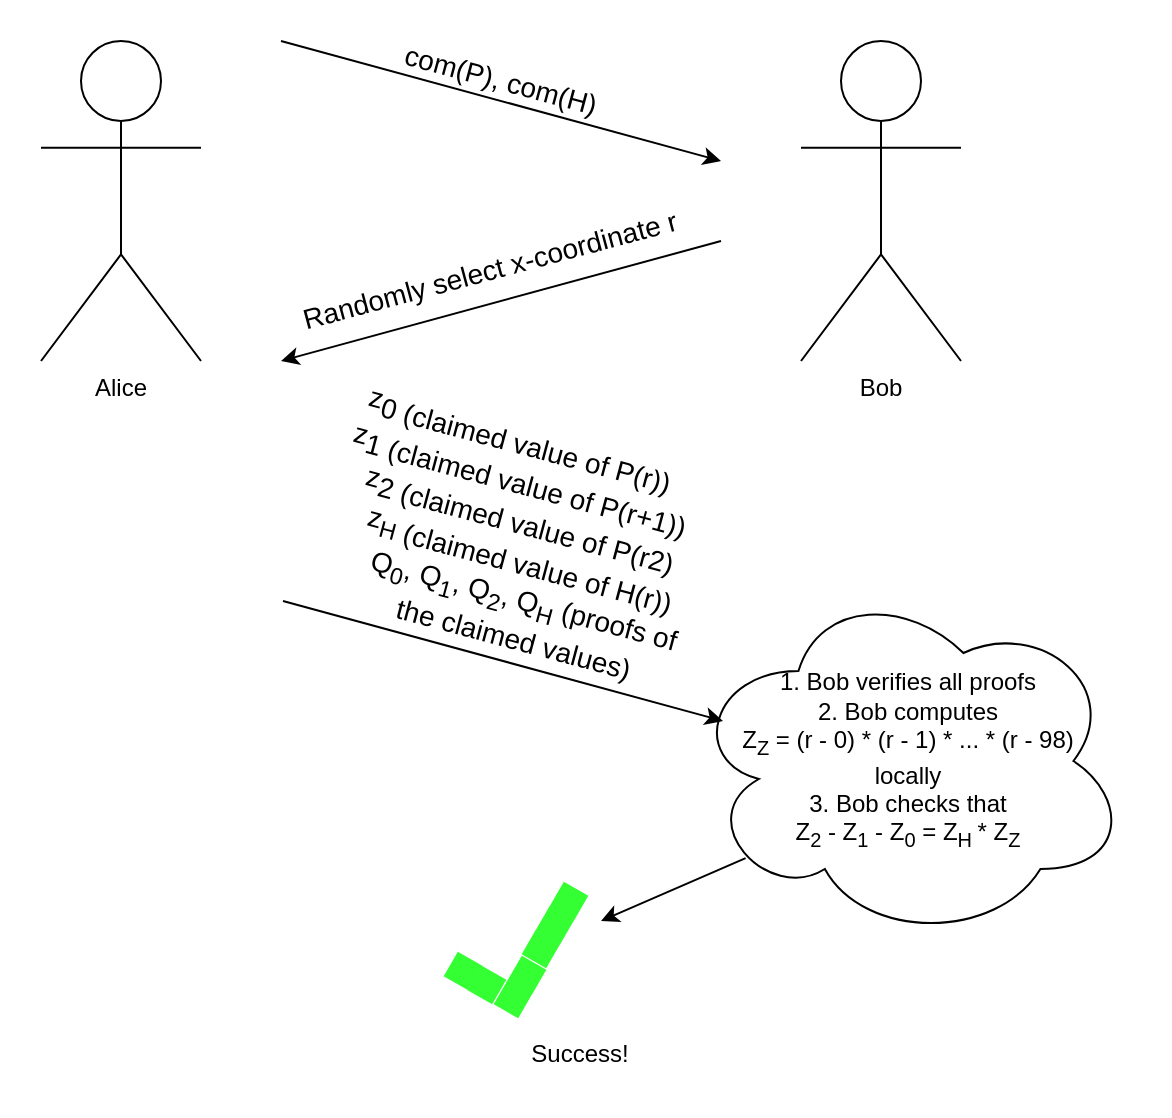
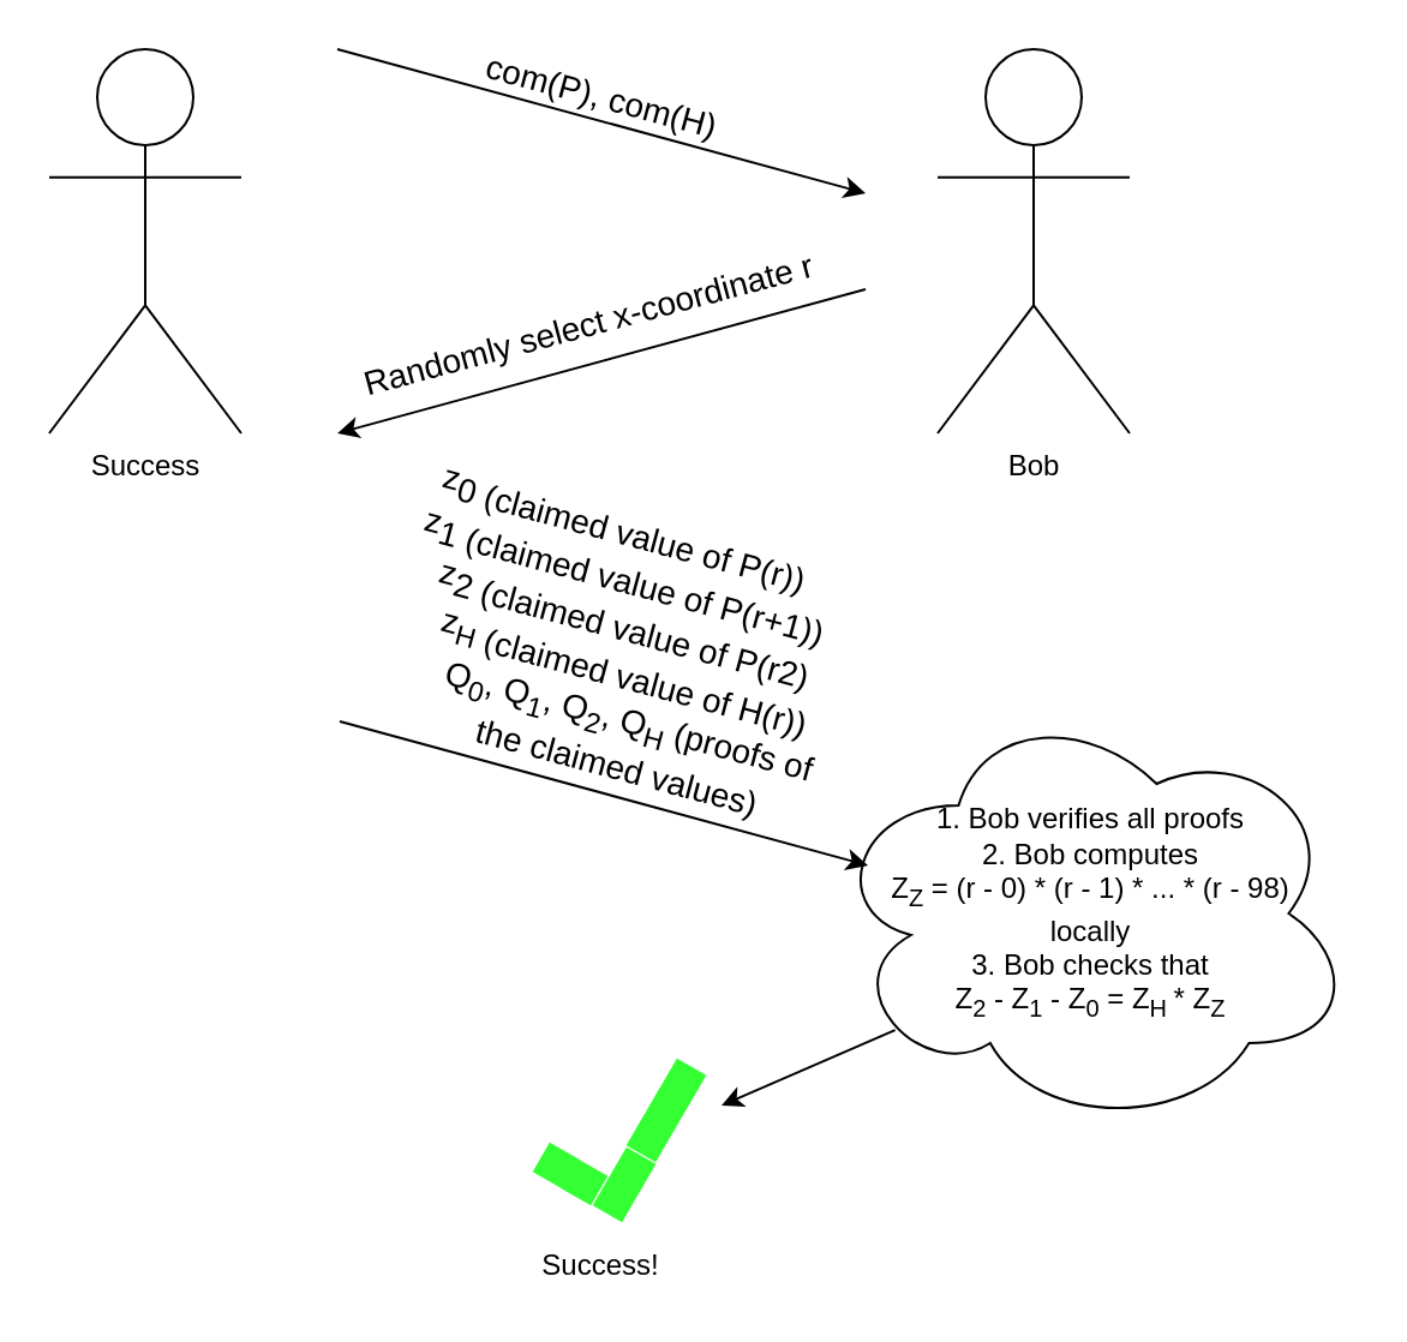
  <mxCell id="0" />
  <mxCell id="1" parent="0" />
- <mxCell id="2" value="Alice" style="shape=umlActor;verticalLabelPosition=bottom;verticalAlign=top;html=1;outlineConnect=0;" parent="1" vertex="1"><mxGeometry x="20" y="20" width="80" height="160" as="geometry" /></mxCell>
- <mxCell id="3" value="Bob" style="shape=umlActor;verticalLabelPosition=bottom;verticalAlign=top;html=1;outlineConnect=0;" parent="1" vertex="1"><mxGeometry x="400" y="20" width="80" height="160" as="geometry" /></mxCell>
+ <mxCell id="2" value="Success" style="shape=umlActor;verticalLabelPosition=bottom;verticalAlign=top;html=1;outlineConnect=0;" parent="1" vertex="1"><mxGeometry x="20" y="20" width="80" height="160" as="geometry" /></mxCell>
+ <mxCell id="3" value="Bob" style="shape=umlActor;verticalLabelPosition=bottom;verticalAlign=top;html=1;outlineConnect=0;" parent="1" vertex="1"><mxGeometry x="390" y="20" width="80" height="160" as="geometry" /></mxCell>
  <mxCell id="4" value="" style="endArrow=classic;html=1;" parent="1" edge="1"><mxGeometry width="50" height="50" relative="1" as="geometry"><mxPoint x="140" y="20" as="sourcePoint" /><mxPoint x="360" y="80" as="targetPoint" /></mxGeometry></mxCell>
  <mxCell id="5" value="com(P), com(H)" style="text;html=1;strokeColor=none;fillColor=none;align=center;verticalAlign=middle;whiteSpace=wrap;rounded=0;rotation=15;fontSize=14;" parent="1" vertex="1"><mxGeometry x="141" y="30.13" width="218.98" height="20" as="geometry" /></mxCell>
  <mxCell id="6" value="" style="endArrow=classic;html=1;" parent="1" edge="1"><mxGeometry width="50" height="50" relative="1" as="geometry"><mxPoint x="360" y="120" as="sourcePoint" /><mxPoint x="140" y="180" as="targetPoint" /></mxGeometry></mxCell>
  <mxCell id="7" value="Randomly select x-coordinate r" style="text;html=1;strokeColor=none;fillColor=none;align=center;verticalAlign=middle;whiteSpace=wrap;rounded=0;rotation=-15;fontSize=14;" parent="1" vertex="1"><mxGeometry x="140" y="125" width="210" height="20" as="geometry" /></mxCell>
  <mxCell id="8" value="" style="endArrow=classic;html=1;" parent="1" edge="1"><mxGeometry width="50" height="50" relative="1" as="geometry"><mxPoint x="141" y="300" as="sourcePoint" /><mxPoint x="361" y="360" as="targetPoint" /></mxGeometry></mxCell>
  <mxCell id="9" value="&lt;span style=&quot;font-size: 14px&quot;&gt;z&lt;sub style=&quot;font-size: 14px&quot;&gt;0 (claimed value of P(r))&lt;br&gt;&lt;/sub&gt;&lt;/span&gt;" style="text;html=1;strokeColor=none;fillColor=none;align=center;verticalAlign=middle;whiteSpace=wrap;rounded=0;rotation=15;fontSize=14;" parent="1" vertex="1"><mxGeometry x="170" y="210" width="180" height="20" as="geometry" /></mxCell>
  <mxCell id="10" value="z&lt;sub style=&quot;font-size: 14px&quot;&gt;1 (claimed value of P(r+1))&lt;/sub&gt;" style="text;html=1;strokeColor=none;fillColor=none;align=center;verticalAlign=middle;whiteSpace=wrap;rounded=0;rotation=15;fontSize=14;" parent="1" vertex="1"><mxGeometry x="170" y="230" width="180" height="20" as="geometry" /></mxCell>
  <mxCell id="11" value="z&lt;sub style=&quot;font-size: 14px&quot;&gt;2 (claimed value of P(r2)&lt;/sub&gt;" style="text;html=1;strokeColor=none;fillColor=none;align=center;verticalAlign=middle;whiteSpace=wrap;rounded=0;rotation=15;fontSize=14;" parent="1" vertex="1"><mxGeometry x="170" y="250" width="180" height="20" as="geometry" /></mxCell>
  <mxCell id="12" value="z&lt;sub&gt;H&lt;/sub&gt;&lt;sub style=&quot;font-size: 14px&quot;&gt;&amp;nbsp;(claimed value of H(r))&lt;/sub&gt;" style="text;html=1;strokeColor=none;fillColor=none;align=center;verticalAlign=middle;whiteSpace=wrap;rounded=0;rotation=15;fontSize=14;" parent="1" vertex="1"><mxGeometry x="170" y="270" width="180" height="20" as="geometry" /></mxCell>
  <mxCell id="13" value="1. Bob verifies all proofs&lt;br&gt;2. Bob computes&lt;br&gt;Z&lt;sub&gt;Z&lt;/sub&gt;&amp;nbsp;= (r - 0) * (r - 1) * ... * (r - 98)&lt;br&gt;locally&lt;br&gt;3. Bob checks that &lt;br&gt;Z&lt;sub&gt;2&lt;/sub&gt;&amp;nbsp;- Z&lt;sub&gt;1&lt;/sub&gt;&amp;nbsp;- Z&lt;sub&gt;0&lt;/sub&gt;&amp;nbsp;= Z&lt;sub&gt;H &lt;/sub&gt;* Z&lt;sub&gt;Z&lt;/sub&gt;" style="ellipse;shape=cloud;whiteSpace=wrap;html=1;fillColor=none;" parent="1" vertex="1"><mxGeometry x="343.72" y="290" width="220" height="180" as="geometry" /></mxCell>
  <mxCell id="14" value="" style="endArrow=classic;html=1;exitX=0.13;exitY=0.77;exitDx=0;exitDy=0;exitPerimeter=0;" parent="1" source="13" edge="1"><mxGeometry width="50" height="50" relative="1" as="geometry"><mxPoint x="310" y="470" as="sourcePoint" /><mxPoint x="300" y="460" as="targetPoint" /></mxGeometry></mxCell>
- <mxCell id="15" value="Success!" style="text;html=1;strokeColor=none;fillColor=none;align=center;verticalAlign=middle;whiteSpace=wrap;rounded=0;" parent="1" vertex="1"><mxGeometry x="270" y="517" width="40" height="20" as="geometry" /></mxCell>
+ <mxCell id="15" value="Success!" style="text;html=1;strokeColor=none;fillColor=none;align=center;verticalAlign=middle;whiteSpace=wrap;rounded=0;" parent="1" vertex="1"><mxGeometry x="230" y="517" width="40" height="20" as="geometry" /></mxCell>
  <mxCell id="16" value="" style="group;rotation=-15;" parent="1" vertex="1" connectable="0"><mxGeometry x="220" y="447" width="80" height="60" as="geometry" /></mxCell>
  <mxCell id="17" value="" style="rhombus;whiteSpace=wrap;html=1;strokeColor=none;fillColor=#33FF33;rotation=-15;" parent="16" vertex="1"><mxGeometry x="26" y="42" width="20" height="20" as="geometry" /></mxCell>
  <mxCell id="18" value="" style="rhombus;whiteSpace=wrap;html=1;strokeColor=none;fillColor=#33FF33;rotation=-15;" parent="16" vertex="1"><mxGeometry x="33" y="30" width="20" height="20" as="geometry" /></mxCell>
  <mxCell id="19" value="" style="rhombus;whiteSpace=wrap;html=1;strokeColor=none;fillColor=#33FF33;rotation=-15;" parent="16" vertex="1"><mxGeometry x="40" y="17" width="20" height="20" as="geometry" /></mxCell>
  <mxCell id="20" value="" style="rhombus;whiteSpace=wrap;html=1;strokeColor=none;fillColor=#33FF33;rotation=-15;" parent="16" vertex="1"><mxGeometry x="47" y="5" width="20" height="20" as="geometry" /></mxCell>
  <mxCell id="21" value="" style="rhombus;whiteSpace=wrap;html=1;strokeColor=none;fillColor=#33FF33;rotation=-15;" parent="16" vertex="1"><mxGeometry x="13" y="35" width="20" height="20" as="geometry" /></mxCell>
  <mxCell id="22" value="" style="rhombus;whiteSpace=wrap;html=1;strokeColor=none;fillColor=#33FF33;rotation=-15;" parent="16" vertex="1"><mxGeometry x="1" y="28" width="20" height="20" as="geometry" /></mxCell>
  <mxCell id="23" value="" style="rhombus;whiteSpace=wrap;html=1;strokeColor=none;fillColor=#33FF33;rotation=-15;" parent="16" vertex="1"><mxGeometry x="54" y="-7" width="20" height="20" as="geometry" /></mxCell>
  <mxCell id="24" value="Q&lt;sub&gt;0&lt;/sub&gt;, Q&lt;sub&gt;1&lt;/sub&gt;, Q&lt;sub&gt;2&lt;/sub&gt;, Q&lt;sub&gt;H&lt;/sub&gt; (proofs of the claimed values)" style="text;html=1;strokeColor=none;fillColor=none;align=center;verticalAlign=middle;whiteSpace=wrap;rounded=0;rotation=15;fontSize=14;" vertex="1" parent="1"><mxGeometry x="176.28" y="300" width="167.44" height="19.41" as="geometry" /></mxCell>
